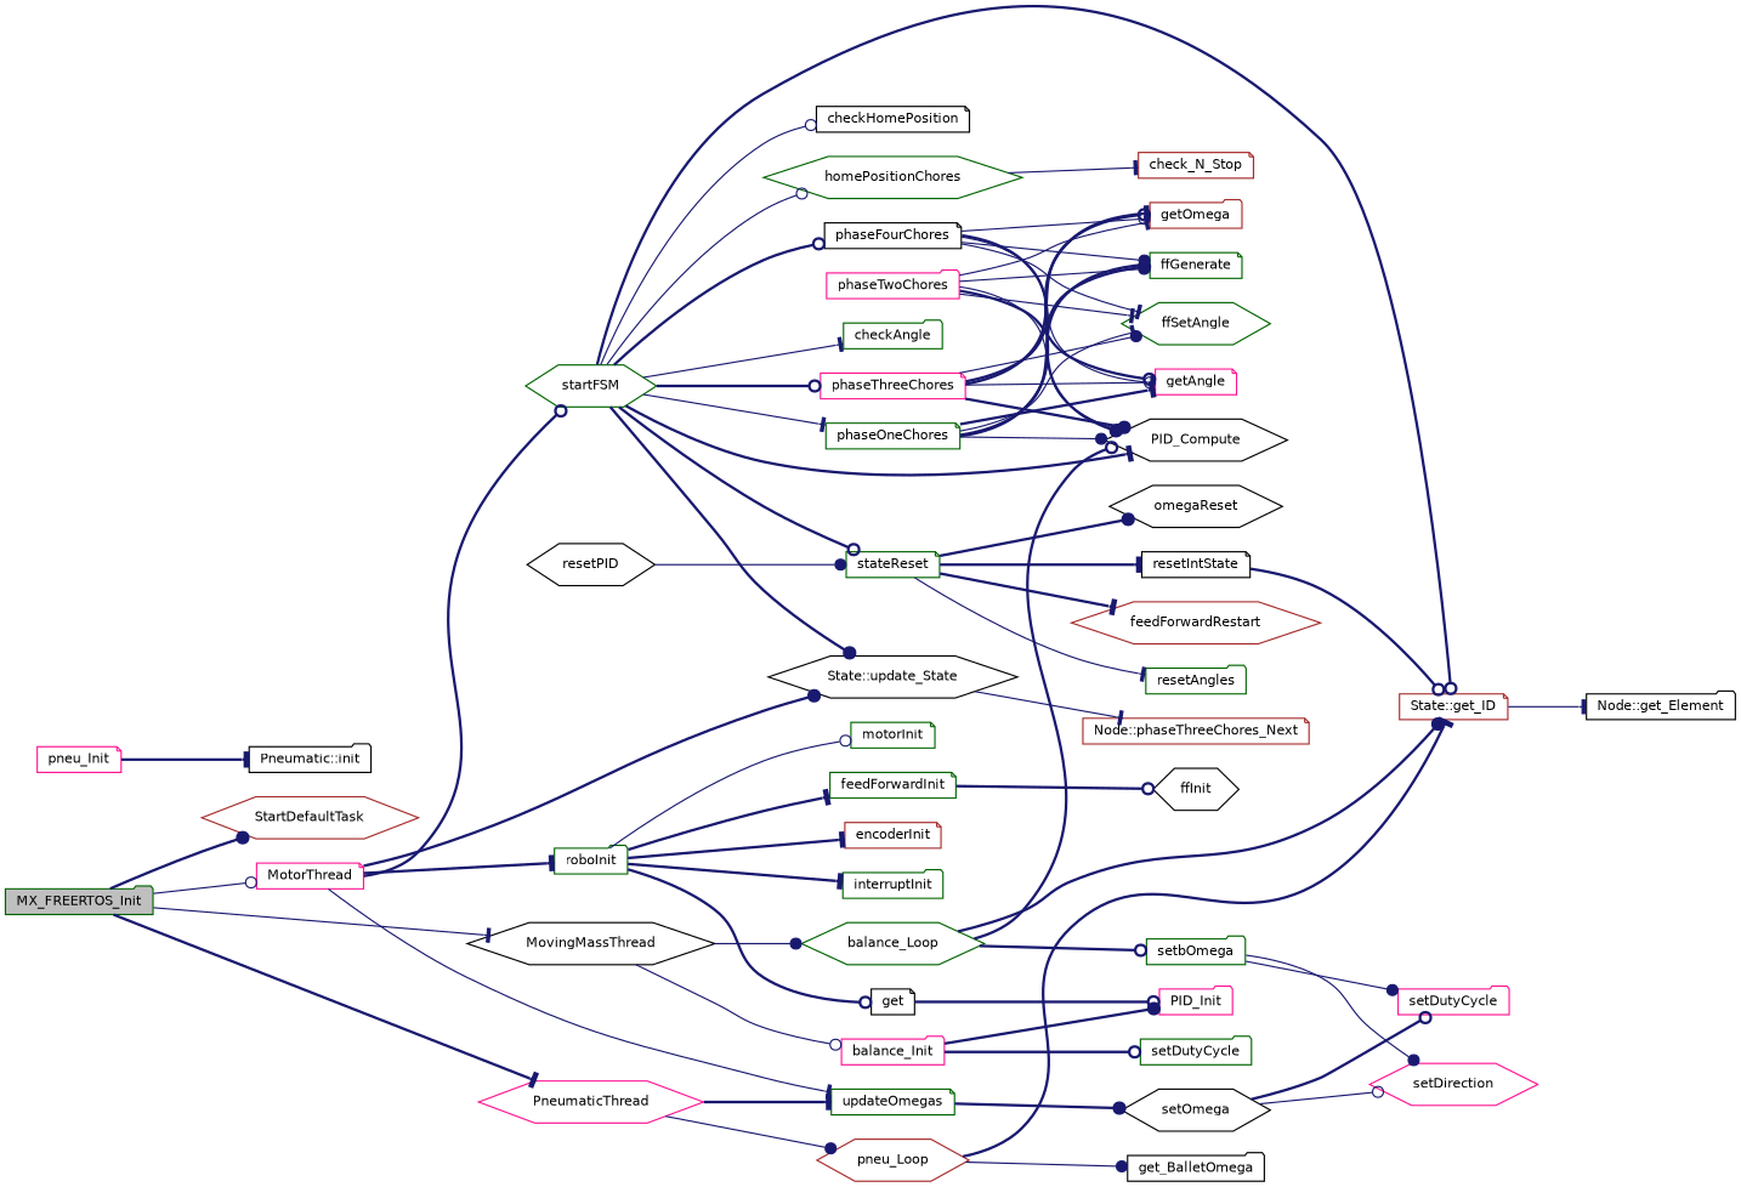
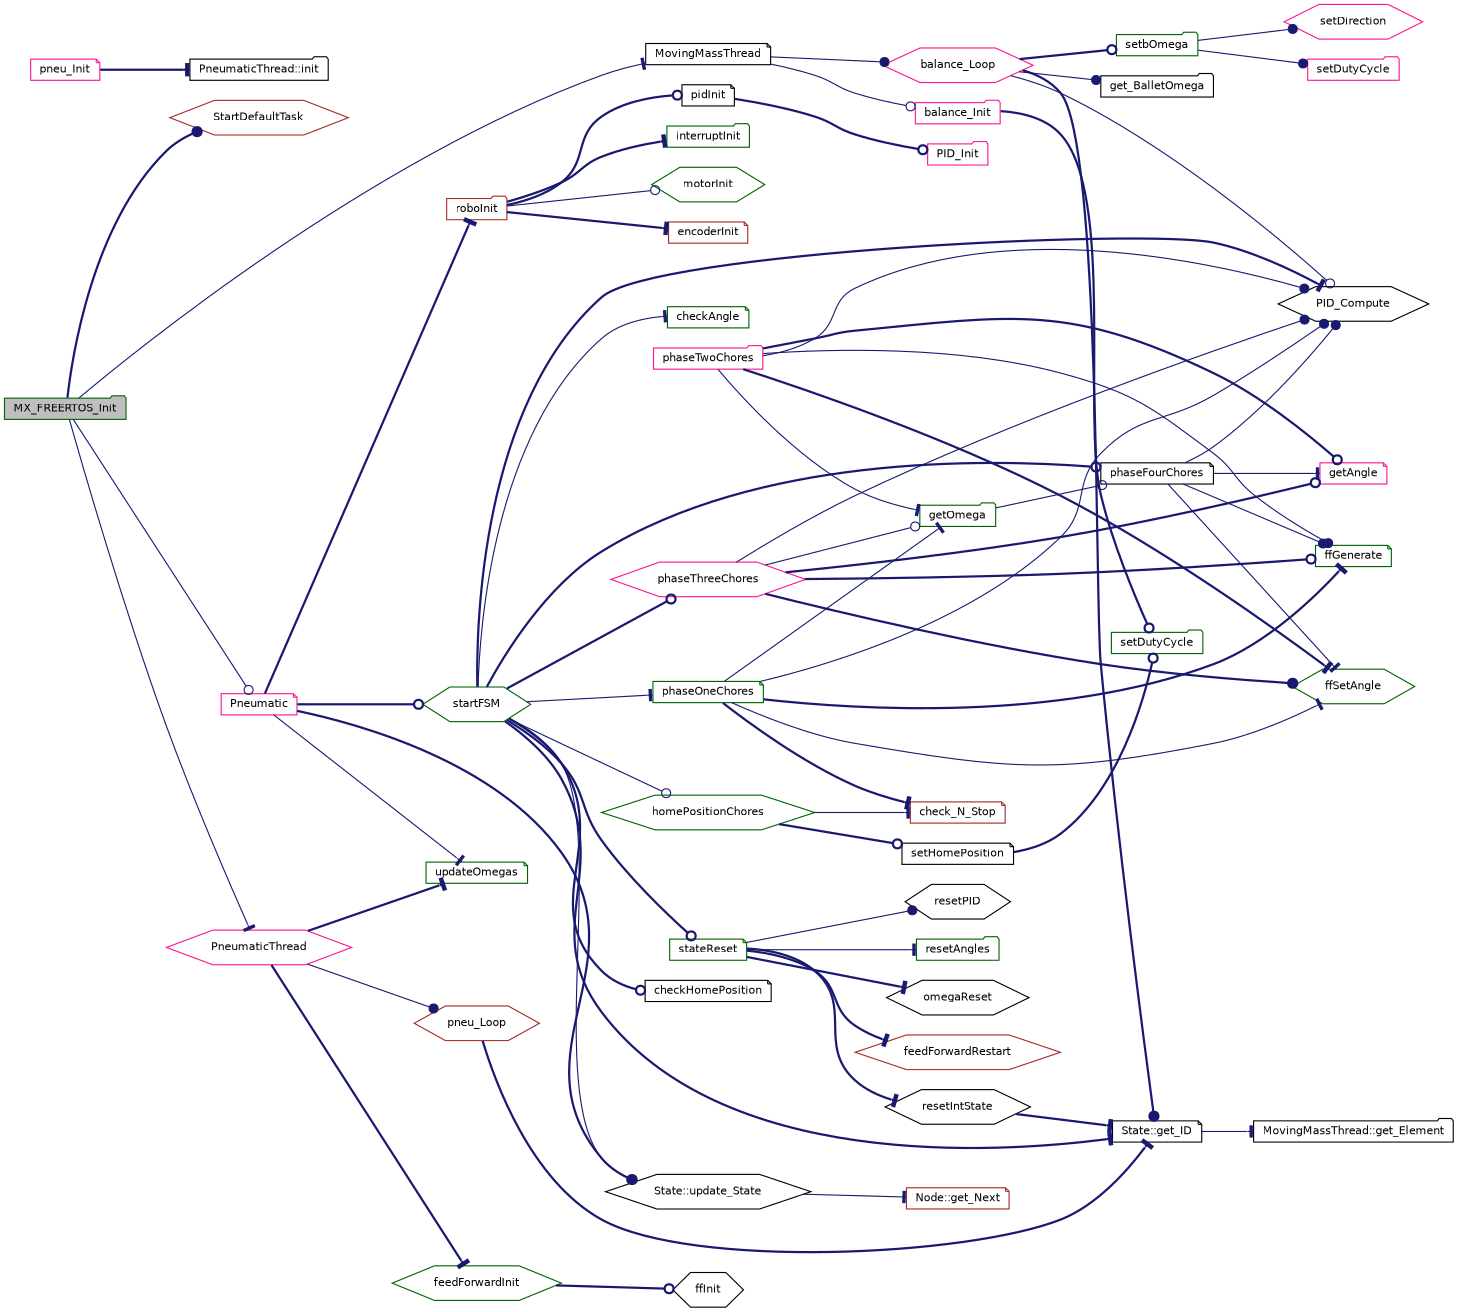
  digraph {
    rankdir=LR
    node [color=darkgreen fillcolor=white fontname=Helvetica fontsize=10 shape=note style=filled]
    edge [arrowhead=tee color=midnightblue fontname=Helvetica fontsize=10 labelfontname=Helvetica labelfontsize=10 style=bold]
    n1 [fillcolor=grey75 fontcolor=black height=0.2 label=MX_FREERTOS_Init shape=folder width=0.4]
    n2 [color=brown height=0.2 label=StartDefaultTask shape=hexagon width=0.4]
-   n3 [color=deeppink height=0.2 label=MotorThread width=0.4]
+   n3 [color=deeppink height=0.2 label=Pneumatic width=0.4]
    n4 [color=deeppink height=0.2 label=PneumaticThread shape=hexagon width=0.4]
-   n5 [color=black height=0.2 label=MovingMassThread shape=hexagon width=0.4]
-   n6 [height=0.2 label=roboInit shape=folder width=0.4]
+   n5 [color=black height=0.2 label=MovingMassThread width=0.4]
+   n6 [color=brown height=0.2 label=roboInit shape=folder width=0.4]
    n7 [color=black height=0.2 label="State::update_State" shape=hexagon width=0.4]
    n8 [height=0.2 label=startFSM shape=hexagon width=0.4]
    n9 [height=0.2 label=updateOmegas width=0.4]
    n10 [color=brown height=0.2 label=pneu_Loop shape=hexagon width=0.4]
    n11 [color=deeppink height=0.2 label=balance_Init shape=folder width=0.4]
-   n12 [height=0.2 label=balance_Loop shape=hexagon width=0.4]
-   n13 [color=black height=0.2 label=get width=0.4]
-   n14 [height=0.2 label=motorInit width=0.4]
+   n12 [color=deeppink height=0.2 label=balance_Loop shape=hexagon width=0.4]
+   n13 [color=black height=0.2 label=pidInit width=0.4]
+   n14 [height=0.2 label=motorInit shape=hexagon width=0.4]
    n15 [color=brown height=0.2 label=encoderInit width=0.4]
    n16 [height=0.2 label=interruptInit shape=folder width=0.4]
-   n17 [height=0.2 label=feedForwardInit width=0.4]
-   n18 [color=brown height=0.2 label="Node::phaseThreeChores_Next" width=0.4]
-   n19 [color=brown height=0.2 label="State::get_ID" width=0.4]
+   n17 [height=0.2 label=feedForwardInit shape=hexagon width=0.4]
+   n18 [color=brown height=0.2 label="Node::get_Next" width=0.4]
+   n19 [color=black height=0.2 label="State::get_ID" width=0.4]
    n20 [height=0.2 label=homePositionChores shape=hexagon width=0.4]
    n21 [color=black height=0.2 label=checkHomePosition width=0.4]
    n22 [height=0.2 label=stateReset width=0.4]
    n23 [height=0.2 label=phaseOneChores width=0.4]
-   n24 [height=0.2 label=checkAngle shape=folder width=0.4]
-   n25 [color=deeppink height=0.2 label=phaseThreeChores width=0.4]
+   n24 [height=0.2 label=checkAngle width=0.4]
+   n25 [color=deeppink height=0.2 label=phaseThreeChores shape=hexagon width=0.4]
    n26 [color=black height=0.2 label=phaseFourChores width=0.4]
    n27 [color=black height=0.2 label=PID_Compute shape=hexagon width=0.4]
-   n28 [color=black height=0.2 label=setOmega shape=hexagon width=0.4]
    n29 [color=deeppink height=0.2 label=PID_Init shape=folder width=0.4]
    n30 [color=black height=0.2 label=ffInit shape=hexagon width=0.4]
-   n31 [color=black height=0.2 label="Node::get_Element" shape=folder width=0.4]
+   n31 [color=black height=0.2 label="MovingMassThread::get_Element" shape=folder width=0.4]
+   n32 [color=black height=0.2 label=setHomePosition width=0.4]
    n33 [color=brown height=0.2 label=check_N_Stop width=0.4]
    n34 [color=black height=0.2 label=resetPID shape=hexagon width=0.4]
    n35 [height=0.2 label=resetAngles shape=folder width=0.4]
    n36 [color=black height=0.2 label=omegaReset shape=hexagon width=0.4]
-   n37 [color=black height=0.2 label=resetIntState width=0.4]
+   n37 [color=black height=0.2 label=resetIntState shape=hexagon width=0.4]
    n38 [color=brown height=0.2 label=feedForwardRestart shape=hexagon width=0.4]
    n39 [height=0.2 label=ffSetAngle shape=hexagon width=0.4]
    n40 [color=deeppink height=0.2 label=getAngle width=0.4]
-   n41 [color=brown height=0.2 label=getOmega shape=folder width=0.4]
+   n41 [height=0.2 label=getOmega shape=folder width=0.4]
    n42 [height=0.2 label=ffGenerate width=0.4]
    n43 [color=deeppink height=0.2 label=phaseTwoChores shape=folder width=0.4]
    n44 [height=0.2 label=setDutyCycle shape=folder width=0.4]
    n45 [color=deeppink height=0.2 label=setDirection shape=hexagon width=0.4]
    n46 [color=deeppink height=0.2 label=setDutyCycle shape=folder width=0.4]
    n47 [color=deeppink height=0.2 label=pneu_Init width=0.4]
-   n48 [color=black height=0.2 label="Pneumatic::init" shape=folder width=0.4]
+   n48 [color=black height=0.2 label="PneumaticThread::init" shape=folder width=0.4]
    n49 [color=black height=0.2 label=get_BalletOmega shape=folder width=0.4]
    n50 [height=0.2 label=setbOmega shape=folder width=0.4]
    n1 -> n2 [arrowhead=dot]
    n1 -> n3 [arrowhead=odot style=solid]
-   n1 -> n4
+   n1 -> n4 [style=solid]
    n1 -> n5 [style=solid]
    n3 -> n6
    n3 -> n7 [arrowhead=dot]
    n3 -> n8 [arrowhead=odot]
    n3 -> n9 [style=solid]
    n4 -> n9
    n4 -> n10 [arrowhead=dot style=solid]
    n5 -> n11 [arrowhead=odot style=solid]
    n5 -> n12 [arrowhead=dot style=solid]
    n6 -> n13 [arrowhead=odot]
    n6 -> n14 [arrowhead=odot style=solid]
    n6 -> n15
    n6 -> n16
-   n6 -> n17
+   n4 -> n17
    n7 -> n18 [style=solid]
-   n8 -> n7 [arrowhead=dot]
-   n8 -> n19 [arrowhead=odot]
+   n8 -> n7 [arrowhead=dot style=solid]
+   n8 -> n19
    n8 -> n20 [arrowhead=odot style=solid]
-   n8 -> n21 [arrowhead=odot style=solid]
+   n8 -> n21 [arrowhead=odot]
    n8 -> n22 [arrowhead=odot]
    n8 -> n23 [style=solid]
    n8 -> n24 [style=solid]
    n8 -> n25 [arrowhead=odot]
    n8 -> n26 [arrowhead=odot]
    n8 -> n27
-   n9 -> n28 [arrowhead=dot]
    n10 -> n19
-   n11 -> n29 [arrowhead=dot]
    n11 -> n44 [arrowhead=odot]
    n12 -> n19 [arrowhead=dot]
-   n12 -> n27 [arrowhead=odot]
-   n10 -> n49 [arrowhead=dot style=solid]
+   n12 -> n27 [arrowhead=odot style=solid]
+   n12 -> n49 [arrowhead=dot style=solid]
    n12 -> n50 [arrowhead=odot]
    n13 -> n29 [arrowhead=odot]
    n17 -> n30 [arrowhead=odot]
    n19 -> n31 [style=solid]
+   n20 -> n32 [arrowhead=odot]
    n20 -> n33 [style=solid]
-   n34 -> n22 [arrowhead=dot style=solid]
+   n22 -> n34 [arrowhead=dot style=solid]
    n22 -> n35 [style=solid]
-   n22 -> n36 [arrowhead=dot]
+   n22 -> n36
    n22 -> n37
    n22 -> n38
    n23 -> n27 [arrowhead=dot style=solid]
    n23 -> n39 [style=solid]
-   n23 -> n40
-   n23 -> n41
+   n23 -> n33
+   n23 -> n41 [style=solid]
    n23 -> n42
-   n25 -> n27 [arrowhead=dot]
-   n25 -> n39 [arrowhead=dot style=solid]
-   n25 -> n40 [arrowhead=odot style=solid]
-   n25 -> n41 [arrowhead=odot]
+   n25 -> n27 [arrowhead=dot style=solid]
+   n25 -> n39 [arrowhead=dot]
+   n25 -> n40 [arrowhead=odot]
+   n25 -> n41 [arrowhead=odot style=solid]
    n25 -> n42 [arrowhead=odot]
-   n26 -> n27 [arrowhead=dot]
+   n26 -> n27 [arrowhead=dot style=solid]
    n26 -> n39 [style=solid]
    n26 -> n40 [style=solid]
-   n26 -> n41 [arrowhead=odot style=solid]
+   n41 -> n26 [arrowhead=odot style=solid]
    n26 -> n42 [arrowhead=dot style=solid]
-   n28 -> n45 [arrowhead=odot style=solid]
-   n28 -> n46 [arrowhead=odot]
-   n37 -> n19 [arrowhead=odot]
+   n32 -> n44 [arrowhead=odot]
+   n37 -> n19
    n43 -> n27 [arrowhead=dot style=solid]
-   n43 -> n39 [style=solid]
+   n43 -> n39
    n43 -> n40 [arrowhead=odot]
    n43 -> n41 [style=solid]
    n43 -> n42 [arrowhead=dot style=solid]
    n47 -> n48
    n50 -> n45 [arrowhead=dot style=solid]
    n50 -> n46 [arrowhead=dot style=solid]
  }
